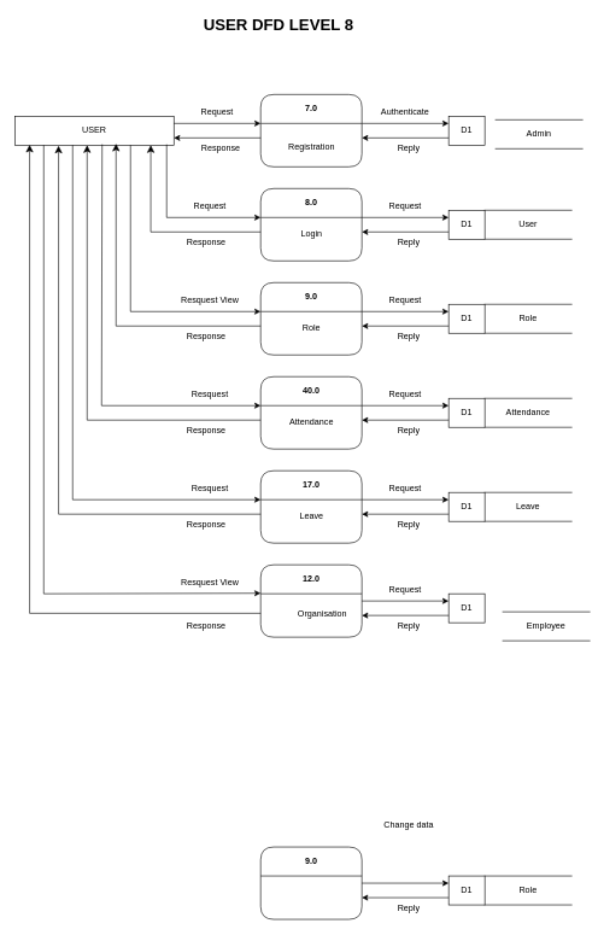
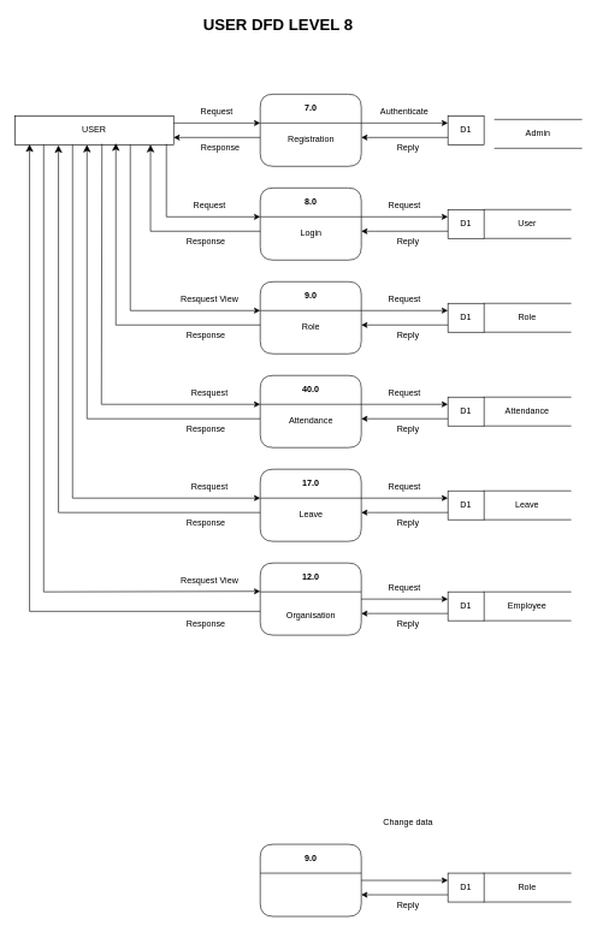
  <mxCell id="0" />
  <mxCell id="1" parent="0" />
  <mxCell id="2" value="Admin" style="shape=partialRectangle;whiteSpace=wrap;html=1;left=0;right=0;fillColor=none;" vertex="1" parent="1"><mxGeometry x="685" y="165" width="120" height="40" as="geometry" /></mxCell>
  <mxCell id="3" value="D1" style="rounded=0;whiteSpace=wrap;html=1;" vertex="1" parent="1"><mxGeometry x="620" y="160" width="50" height="40" as="geometry" /></mxCell>
  <mxCell id="4" value="7.0" style="swimlane;whiteSpace=wrap;html=1;rounded=1;startSize=40;" vertex="1" parent="1"><mxGeometry x="360" y="130" width="140" height="100" as="geometry" /></mxCell>
- <mxCell id="5" value="Registration" style="text;html=1;align=center;verticalAlign=middle;resizable=0;points=[];autosize=1;strokeColor=none;fillColor=none;" vertex="1" parent="1"><mxGeometry x="385" y="188" width="90" height="30" as="geometry" /></mxCell>
+ <mxCell id="5" value="Registration" style="text;html=1;align=center;verticalAlign=middle;resizable=0;points=[];autosize=1;strokeColor=none;fillColor=none;" vertex="1" parent="1"><mxGeometry x="385" y="178" width="90" height="30" as="geometry" /></mxCell>
  <mxCell id="6" value="" style="endArrow=classic;html=1;rounded=0;entryX=0;entryY=0.25;entryDx=0;entryDy=0;" edge="1" parent="1" target="3"><mxGeometry width="50" height="50" relative="1" as="geometry"><mxPoint x="500" y="170" as="sourcePoint" /><mxPoint x="550" y="120" as="targetPoint" /></mxGeometry></mxCell>
  <mxCell id="7" value="USER" style="rounded=0;whiteSpace=wrap;html=1;" vertex="1" parent="1"><mxGeometry x="20" y="160" width="220" height="40" as="geometry" /></mxCell>
  <mxCell id="8" value="" style="endArrow=classic;html=1;rounded=0;entryX=0;entryY=0.25;entryDx=0;entryDy=0;" edge="1" parent="1"><mxGeometry width="50" height="50" relative="1" as="geometry"><mxPoint x="240" y="170" as="sourcePoint" /><mxPoint x="360" y="170" as="targetPoint" /></mxGeometry></mxCell>
  <mxCell id="9" value="" style="endArrow=classic;html=1;rounded=0;" edge="1" parent="1"><mxGeometry width="50" height="50" relative="1" as="geometry"><mxPoint x="620" y="190" as="sourcePoint" /><mxPoint x="500" y="190" as="targetPoint" /></mxGeometry></mxCell>
  <mxCell id="10" value="" style="endArrow=classic;html=1;rounded=0;" edge="1" parent="1"><mxGeometry width="50" height="50" relative="1" as="geometry"><mxPoint x="360" y="190" as="sourcePoint" /><mxPoint x="240" y="190" as="targetPoint" /></mxGeometry></mxCell>
  <mxCell id="11" value="Request" style="text;html=1;align=center;verticalAlign=middle;whiteSpace=wrap;rounded=0;" vertex="1" parent="1"><mxGeometry x="270" y="140" width="60" height="30" as="geometry" /></mxCell>
  <mxCell id="12" value="Authenticate" style="text;html=1;align=center;verticalAlign=middle;whiteSpace=wrap;rounded=0;" vertex="1" parent="1"><mxGeometry x="520" y="140" width="80" height="30" as="geometry" /></mxCell>
  <mxCell id="13" value="Response" style="text;html=1;align=center;verticalAlign=middle;whiteSpace=wrap;rounded=0;" vertex="1" parent="1"><mxGeometry x="270" y="190" width="70" height="30" as="geometry" /></mxCell>
  <mxCell id="14" value="Reply" style="text;html=1;align=center;verticalAlign=middle;whiteSpace=wrap;rounded=0;" vertex="1" parent="1"><mxGeometry x="530" y="190" width="70" height="30" as="geometry" /></mxCell>
  <mxCell id="15" value="User" style="shape=partialRectangle;whiteSpace=wrap;html=1;left=0;right=0;fillColor=none;" vertex="1" parent="1"><mxGeometry x="670" y="290" width="120" height="40" as="geometry" /></mxCell>
  <mxCell id="16" value="D1" style="rounded=0;whiteSpace=wrap;html=1;" vertex="1" parent="1"><mxGeometry x="620" y="290" width="50" height="40" as="geometry" /></mxCell>
  <mxCell id="17" value="8.0" style="swimlane;whiteSpace=wrap;html=1;rounded=1;startSize=40;" vertex="1" parent="1"><mxGeometry x="360" y="260" width="140" height="100" as="geometry" /></mxCell>
  <mxCell id="18" value="Login" style="text;html=1;align=center;verticalAlign=middle;resizable=0;points=[];autosize=1;strokeColor=none;fillColor=none;" vertex="1" parent="1"><mxGeometry x="405" y="308" width="50" height="30" as="geometry" /></mxCell>
  <mxCell id="19" value="" style="endArrow=classic;html=1;rounded=0;entryX=0;entryY=0.25;entryDx=0;entryDy=0;" edge="1" parent="1" target="16"><mxGeometry width="50" height="50" relative="1" as="geometry"><mxPoint x="500" y="300" as="sourcePoint" /><mxPoint x="550" y="250" as="targetPoint" /></mxGeometry></mxCell>
  <mxCell id="20" value="" style="endArrow=classic;html=1;rounded=0;" edge="1" parent="1"><mxGeometry width="50" height="50" relative="1" as="geometry"><mxPoint x="620" y="320" as="sourcePoint" /><mxPoint x="500" y="320" as="targetPoint" /></mxGeometry></mxCell>
  <mxCell id="21" value="Request" style="text;html=1;align=center;verticalAlign=middle;whiteSpace=wrap;rounded=0;" vertex="1" parent="1"><mxGeometry x="520" y="270" width="80" height="30" as="geometry" /></mxCell>
  <mxCell id="22" value="Reply" style="text;html=1;align=center;verticalAlign=middle;whiteSpace=wrap;rounded=0;" vertex="1" parent="1"><mxGeometry x="530" y="320" width="70" height="30" as="geometry" /></mxCell>
  <mxCell id="23" value="Role" style="shape=partialRectangle;whiteSpace=wrap;html=1;left=0;right=0;fillColor=none;" vertex="1" parent="1"><mxGeometry x="670" y="420" width="120" height="40" as="geometry" /></mxCell>
  <mxCell id="24" value="D1" style="rounded=0;whiteSpace=wrap;html=1;" vertex="1" parent="1"><mxGeometry x="620" y="420" width="50" height="40" as="geometry" /></mxCell>
  <mxCell id="25" value="9.0" style="swimlane;whiteSpace=wrap;html=1;rounded=1;startSize=40;" vertex="1" parent="1"><mxGeometry x="360" y="390" width="140" height="100" as="geometry" /></mxCell>
  <mxCell id="26" value="Role" style="text;html=1;align=center;verticalAlign=middle;resizable=0;points=[];autosize=1;strokeColor=none;fillColor=none;" vertex="1" parent="1"><mxGeometry x="405" y="438" width="50" height="30" as="geometry" /></mxCell>
  <mxCell id="27" value="" style="endArrow=classic;html=1;rounded=0;entryX=0;entryY=0.25;entryDx=0;entryDy=0;" edge="1" parent="1" target="24"><mxGeometry width="50" height="50" relative="1" as="geometry"><mxPoint x="500" y="430" as="sourcePoint" /><mxPoint x="550" y="380" as="targetPoint" /></mxGeometry></mxCell>
  <mxCell id="28" value="" style="endArrow=classic;html=1;rounded=0;" edge="1" parent="1"><mxGeometry width="50" height="50" relative="1" as="geometry"><mxPoint x="620" y="450" as="sourcePoint" /><mxPoint x="500" y="450" as="targetPoint" /></mxGeometry></mxCell>
  <mxCell id="29" value="Request" style="text;html=1;align=center;verticalAlign=middle;whiteSpace=wrap;rounded=0;" vertex="1" parent="1"><mxGeometry x="520" y="400" width="80" height="30" as="geometry" /></mxCell>
  <mxCell id="30" value="Reply" style="text;html=1;align=center;verticalAlign=middle;whiteSpace=wrap;rounded=0;" vertex="1" parent="1"><mxGeometry x="530" y="450" width="70" height="30" as="geometry" /></mxCell>
  <mxCell id="31" value="Attendance" style="shape=partialRectangle;whiteSpace=wrap;html=1;left=0;right=0;fillColor=none;" vertex="1" parent="1"><mxGeometry x="670" y="550" width="120" height="40" as="geometry" /></mxCell>
  <mxCell id="32" value="D1" style="rounded=0;whiteSpace=wrap;html=1;" vertex="1" parent="1"><mxGeometry x="620" y="550" width="50" height="40" as="geometry" /></mxCell>
  <mxCell id="33" value="40.0" style="swimlane;whiteSpace=wrap;html=1;rounded=1;startSize=40;" vertex="1" parent="1"><mxGeometry x="360" y="520" width="140" height="100" as="geometry" /></mxCell>
  <mxCell id="34" value="Attendance" style="text;html=1;align=center;verticalAlign=middle;resizable=0;points=[];autosize=1;strokeColor=none;fillColor=none;" vertex="1" parent="1"><mxGeometry x="390" y="568" width="80" height="30" as="geometry" /></mxCell>
  <mxCell id="35" value="" style="endArrow=classic;html=1;rounded=0;entryX=0;entryY=0.25;entryDx=0;entryDy=0;" edge="1" parent="1" target="32"><mxGeometry width="50" height="50" relative="1" as="geometry"><mxPoint x="500" y="560" as="sourcePoint" /><mxPoint x="550" y="510" as="targetPoint" /></mxGeometry></mxCell>
  <mxCell id="36" value="" style="endArrow=classic;html=1;rounded=0;" edge="1" parent="1"><mxGeometry width="50" height="50" relative="1" as="geometry"><mxPoint x="620" y="580" as="sourcePoint" /><mxPoint x="500" y="580" as="targetPoint" /></mxGeometry></mxCell>
  <mxCell id="37" value="Request" style="text;html=1;align=center;verticalAlign=middle;whiteSpace=wrap;rounded=0;" vertex="1" parent="1"><mxGeometry x="520" y="530" width="80" height="30" as="geometry" /></mxCell>
  <mxCell id="38" value="Reply" style="text;html=1;align=center;verticalAlign=middle;whiteSpace=wrap;rounded=0;" vertex="1" parent="1"><mxGeometry x="530" y="580" width="70" height="30" as="geometry" /></mxCell>
  <mxCell id="39" value="Leave" style="shape=partialRectangle;whiteSpace=wrap;html=1;left=0;right=0;fillColor=none;" vertex="1" parent="1"><mxGeometry x="670" y="680" width="120" height="40" as="geometry" /></mxCell>
  <mxCell id="40" value="D1" style="rounded=0;whiteSpace=wrap;html=1;" vertex="1" parent="1"><mxGeometry x="620" y="680" width="50" height="40" as="geometry" /></mxCell>
  <mxCell id="41" value="17.0" style="swimlane;whiteSpace=wrap;html=1;rounded=1;startSize=40;" vertex="1" parent="1"><mxGeometry x="360" y="650" width="140" height="100" as="geometry" /></mxCell>
  <mxCell id="42" value="Leave" style="text;html=1;align=center;verticalAlign=middle;resizable=0;points=[];autosize=1;strokeColor=none;fillColor=none;" vertex="1" parent="1"><mxGeometry x="400" y="698" width="60" height="30" as="geometry" /></mxCell>
  <mxCell id="43" value="" style="endArrow=classic;html=1;rounded=0;entryX=0;entryY=0.25;entryDx=0;entryDy=0;" edge="1" parent="1" target="40"><mxGeometry width="50" height="50" relative="1" as="geometry"><mxPoint x="500" y="690" as="sourcePoint" /><mxPoint x="550" y="640" as="targetPoint" /></mxGeometry></mxCell>
  <mxCell id="44" value="" style="endArrow=classic;html=1;rounded=0;" edge="1" parent="1"><mxGeometry width="50" height="50" relative="1" as="geometry"><mxPoint x="620" y="710" as="sourcePoint" /><mxPoint x="500" y="710" as="targetPoint" /></mxGeometry></mxCell>
  <mxCell id="45" value="Request" style="text;html=1;align=center;verticalAlign=middle;whiteSpace=wrap;rounded=0;" vertex="1" parent="1"><mxGeometry x="520" y="660" width="80" height="30" as="geometry" /></mxCell>
  <mxCell id="46" value="Reply" style="text;html=1;align=center;verticalAlign=middle;whiteSpace=wrap;rounded=0;" vertex="1" parent="1"><mxGeometry x="530" y="710" width="70" height="30" as="geometry" /></mxCell>
- <mxCell id="47" value="Employee" style="shape=partialRectangle;whiteSpace=wrap;html=1;left=0;right=0;fillColor=none;" vertex="1" parent="1"><mxGeometry x="695" y="845" width="120" height="40" as="geometry" /></mxCell>
+ <mxCell id="47" value="Employee" style="shape=partialRectangle;whiteSpace=wrap;html=1;left=0;right=0;fillColor=none;" vertex="1" parent="1"><mxGeometry x="670" y="820" width="120" height="40" as="geometry" /></mxCell>
  <mxCell id="48" value="D1" style="rounded=0;whiteSpace=wrap;html=1;" vertex="1" parent="1"><mxGeometry x="620" y="820" width="50" height="40" as="geometry" /></mxCell>
  <mxCell id="49" value="12.0" style="swimlane;whiteSpace=wrap;html=1;rounded=1;startSize=40;" vertex="1" parent="1"><mxGeometry x="360" y="780" width="140" height="100" as="geometry" /></mxCell>
- <mxCell id="50" value="Organisation" style="text;html=1;align=center;verticalAlign=middle;resizable=0;points=[];autosize=1;strokeColor=none;fillColor=none;" vertex="1" parent="1"><mxGeometry x="400" y="833" width="90" height="30" as="geometry" /></mxCell>
+ <mxCell id="50" value="Organisation" style="text;html=1;align=center;verticalAlign=middle;resizable=0;points=[];autosize=1;strokeColor=none;fillColor=none;" vertex="1" parent="1"><mxGeometry x="385" y="838" width="90" height="30" as="geometry" /></mxCell>
  <mxCell id="51" value="" style="endArrow=classic;html=1;rounded=0;entryX=0;entryY=0.25;entryDx=0;entryDy=0;" edge="1" parent="1" target="48"><mxGeometry width="50" height="50" relative="1" as="geometry"><mxPoint x="500" y="830" as="sourcePoint" /><mxPoint x="550" y="780" as="targetPoint" /></mxGeometry></mxCell>
  <mxCell id="52" value="" style="endArrow=classic;html=1;rounded=0;" edge="1" parent="1"><mxGeometry width="50" height="50" relative="1" as="geometry"><mxPoint x="620" y="850" as="sourcePoint" /><mxPoint x="500" y="850" as="targetPoint" /></mxGeometry></mxCell>
  <mxCell id="53" value="Request" style="text;html=1;align=center;verticalAlign=middle;whiteSpace=wrap;rounded=0;" vertex="1" parent="1"><mxGeometry x="520" y="800" width="80" height="30" as="geometry" /></mxCell>
  <mxCell id="54" value="Reply" style="text;html=1;align=center;verticalAlign=middle;whiteSpace=wrap;rounded=0;" vertex="1" parent="1"><mxGeometry x="530" y="850" width="70" height="30" as="geometry" /></mxCell>
  <mxCell id="55" value="Role" style="shape=partialRectangle;whiteSpace=wrap;html=1;left=0;right=0;fillColor=none;" vertex="1" parent="1"><mxGeometry x="670" y="1210" width="120" height="40" as="geometry" /></mxCell>
  <mxCell id="56" value="D1" style="rounded=0;whiteSpace=wrap;html=1;" vertex="1" parent="1"><mxGeometry x="620" y="1210" width="50" height="40" as="geometry" /></mxCell>
  <mxCell id="57" value="9.0" style="swimlane;whiteSpace=wrap;html=1;rounded=1;startSize=40;" vertex="1" parent="1"><mxGeometry x="360" y="1170" width="140" height="100" as="geometry" /></mxCell>
  <mxCell id="58" value="" style="endArrow=classic;html=1;rounded=0;entryX=0;entryY=0.25;entryDx=0;entryDy=0;" edge="1" parent="1" target="56"><mxGeometry width="50" height="50" relative="1" as="geometry"><mxPoint x="500" y="1220" as="sourcePoint" /><mxPoint x="550" y="1170" as="targetPoint" /></mxGeometry></mxCell>
  <mxCell id="59" value="" style="endArrow=classic;html=1;rounded=0;" edge="1" parent="1"><mxGeometry width="50" height="50" relative="1" as="geometry"><mxPoint x="620" y="1240" as="sourcePoint" /><mxPoint x="500" y="1240" as="targetPoint" /></mxGeometry></mxCell>
  <mxCell id="60" value="Change data" style="text;html=1;align=center;verticalAlign=middle;whiteSpace=wrap;rounded=0;" vertex="1" parent="1"><mxGeometry x="525" y="1125" width="80" height="30" as="geometry" /></mxCell>
  <mxCell id="61" value="Reply" style="text;html=1;align=center;verticalAlign=middle;whiteSpace=wrap;rounded=0;" vertex="1" parent="1"><mxGeometry x="530" y="1240" width="70" height="30" as="geometry" /></mxCell>
  <mxCell id="62" value="" style="edgeStyle=segmentEdgeStyle;endArrow=classic;html=1;curved=0;rounded=0;endSize=8;startSize=8;entryX=0.8;entryY=1;entryDx=0;entryDy=0;entryPerimeter=0;" edge="1" parent="1"><mxGeometry width="50" height="50" relative="1" as="geometry"><mxPoint x="360" y="320" as="sourcePoint" /><mxPoint x="208" y="200" as="targetPoint" /></mxGeometry></mxCell>
  <mxCell id="63" value="" style="endArrow=classic;html=1;rounded=0;" edge="1" parent="1"><mxGeometry width="50" height="50" relative="1" as="geometry"><mxPoint x="230" y="300" as="sourcePoint" /><mxPoint x="360" y="300" as="targetPoint" /></mxGeometry></mxCell>
  <mxCell id="64" value="" style="endArrow=none;html=1;rounded=0;" edge="1" parent="1"><mxGeometry width="50" height="50" relative="1" as="geometry"><mxPoint x="230" y="300" as="sourcePoint" /><mxPoint x="230" y="199" as="targetPoint" /></mxGeometry></mxCell>
  <mxCell id="65" value="Request" style="text;html=1;align=center;verticalAlign=middle;whiteSpace=wrap;rounded=0;" vertex="1" parent="1"><mxGeometry x="230" y="270" width="120" height="30" as="geometry" /></mxCell>
  <mxCell id="66" value="Response" style="text;html=1;align=center;verticalAlign=middle;whiteSpace=wrap;rounded=0;" vertex="1" parent="1"><mxGeometry x="250" y="320" width="70" height="30" as="geometry" /></mxCell>
  <mxCell id="67" value="" style="edgeStyle=segmentEdgeStyle;endArrow=classic;html=1;curved=0;rounded=0;endSize=8;startSize=8;entryX=0.8;entryY=1;entryDx=0;entryDy=0;entryPerimeter=0;" edge="1" parent="1"><mxGeometry width="50" height="50" relative="1" as="geometry"><mxPoint x="360" y="450" as="sourcePoint" /><mxPoint x="160" y="197.97" as="targetPoint" /></mxGeometry></mxCell>
  <mxCell id="68" value="" style="endArrow=classic;html=1;rounded=0;" edge="1" parent="1"><mxGeometry width="50" height="50" relative="1" as="geometry"><mxPoint x="180" y="430" as="sourcePoint" /><mxPoint x="360" y="430" as="targetPoint" /></mxGeometry></mxCell>
  <mxCell id="69" value="" style="endArrow=none;html=1;rounded=0;" edge="1" parent="1"><mxGeometry width="50" height="50" relative="1" as="geometry"><mxPoint x="180" y="430" as="sourcePoint" /><mxPoint x="180" y="200" as="targetPoint" /></mxGeometry></mxCell>
  <mxCell id="70" value="Resquest View" style="text;html=1;align=center;verticalAlign=middle;whiteSpace=wrap;rounded=0;" vertex="1" parent="1"><mxGeometry x="230" y="400" width="120" height="30" as="geometry" /></mxCell>
  <mxCell id="71" value="Response" style="text;html=1;align=center;verticalAlign=middle;whiteSpace=wrap;rounded=0;" vertex="1" parent="1"><mxGeometry x="250" y="450" width="70" height="30" as="geometry" /></mxCell>
  <mxCell id="72" value="" style="endArrow=classic;html=1;rounded=0;" edge="1" parent="1"><mxGeometry width="50" height="50" relative="1" as="geometry"><mxPoint x="140" y="560" as="sourcePoint" /><mxPoint x="360" y="560" as="targetPoint" /></mxGeometry></mxCell>
  <mxCell id="73" value="" style="endArrow=none;html=1;rounded=0;entryX=0.549;entryY=0.971;entryDx=0;entryDy=0;entryPerimeter=0;" edge="1" parent="1" target="7"><mxGeometry width="50" height="50" relative="1" as="geometry"><mxPoint x="140" y="560" as="sourcePoint" /><mxPoint x="140" y="500" as="targetPoint" /></mxGeometry></mxCell>
  <mxCell id="74" value="" style="edgeStyle=segmentEdgeStyle;endArrow=classic;html=1;curved=0;rounded=0;endSize=8;startSize=8;entryX=0.8;entryY=1;entryDx=0;entryDy=0;entryPerimeter=0;" edge="1" parent="1"><mxGeometry width="50" height="50" relative="1" as="geometry"><mxPoint x="360" y="580" as="sourcePoint" /><mxPoint x="120" y="200" as="targetPoint" /></mxGeometry></mxCell>
  <mxCell id="75" value="Resquest" style="text;html=1;align=center;verticalAlign=middle;whiteSpace=wrap;rounded=0;" vertex="1" parent="1"><mxGeometry x="230" y="530" width="120" height="30" as="geometry" /></mxCell>
  <mxCell id="76" value="Response" style="text;html=1;align=center;verticalAlign=middle;whiteSpace=wrap;rounded=0;" vertex="1" parent="1"><mxGeometry x="250" y="580" width="70" height="30" as="geometry" /></mxCell>
  <mxCell id="77" value="" style="endArrow=classic;html=1;rounded=0;" edge="1" parent="1"><mxGeometry width="50" height="50" relative="1" as="geometry"><mxPoint x="100" y="690" as="sourcePoint" /><mxPoint x="360" y="690" as="targetPoint" /></mxGeometry></mxCell>
  <mxCell id="78" value="" style="endArrow=none;html=1;rounded=0;" edge="1" parent="1"><mxGeometry width="50" height="50" relative="1" as="geometry"><mxPoint x="100" y="690" as="sourcePoint" /><mxPoint x="100" y="200" as="targetPoint" /></mxGeometry></mxCell>
  <mxCell id="79" value="Resquest" style="text;html=1;align=center;verticalAlign=middle;whiteSpace=wrap;rounded=0;" vertex="1" parent="1"><mxGeometry x="230" y="660" width="120" height="30" as="geometry" /></mxCell>
  <mxCell id="80" value="Response" style="text;html=1;align=center;verticalAlign=middle;whiteSpace=wrap;rounded=0;" vertex="1" parent="1"><mxGeometry x="250" y="710" width="70" height="30" as="geometry" /></mxCell>
  <mxCell id="81" value="" style="edgeStyle=segmentEdgeStyle;endArrow=classic;html=1;curved=0;rounded=0;endSize=8;startSize=8;entryX=0.275;entryY=1.018;entryDx=0;entryDy=0;entryPerimeter=0;" edge="1" parent="1" target="7"><mxGeometry width="50" height="50" relative="1" as="geometry"><mxPoint x="360" y="710" as="sourcePoint" /><mxPoint x="80" y="330" as="targetPoint" /></mxGeometry></mxCell>
  <mxCell id="82" value="" style="endArrow=classic;html=1;rounded=0;" edge="1" parent="1"><mxGeometry width="50" height="50" relative="1" as="geometry"><mxPoint x="60" y="820" as="sourcePoint" /><mxPoint x="360" y="819.31" as="targetPoint" /></mxGeometry></mxCell>
  <mxCell id="83" value="" style="endArrow=none;html=1;rounded=0;" edge="1" parent="1"><mxGeometry width="50" height="50" relative="1" as="geometry"><mxPoint x="60" y="820" as="sourcePoint" /><mxPoint x="60" y="200" as="targetPoint" /></mxGeometry></mxCell>
  <mxCell id="84" value="Resquest View" style="text;html=1;align=center;verticalAlign=middle;whiteSpace=wrap;rounded=0;" vertex="1" parent="1"><mxGeometry x="230" y="790" width="120" height="30" as="geometry" /></mxCell>
  <mxCell id="85" value="" style="edgeStyle=segmentEdgeStyle;endArrow=classic;html=1;curved=0;rounded=0;endSize=8;startSize=8;entryX=0.093;entryY=0.986;entryDx=0;entryDy=0;entryPerimeter=0;" edge="1" parent="1" target="7"><mxGeometry width="50" height="50" relative="1" as="geometry"><mxPoint x="360" y="847" as="sourcePoint" /><mxPoint x="40.03" y="338" as="targetPoint" /></mxGeometry></mxCell>
  <mxCell id="86" value="Response" style="text;html=1;align=center;verticalAlign=middle;whiteSpace=wrap;rounded=0;" vertex="1" parent="1"><mxGeometry x="250" y="850" width="70" height="30" as="geometry" /></mxCell>
  <mxCell id="87" value="&lt;font style=&quot;font-size: 22px;&quot;&gt;USER DFD LEVEL 8&lt;/font&gt;" style="text;html=1;align=center;verticalAlign=middle;whiteSpace=wrap;rounded=0;fontSize=16;fontStyle=1" vertex="1" parent="1"><mxGeometry x="230" y="20" width="310" height="30" as="geometry" /></mxCell>
